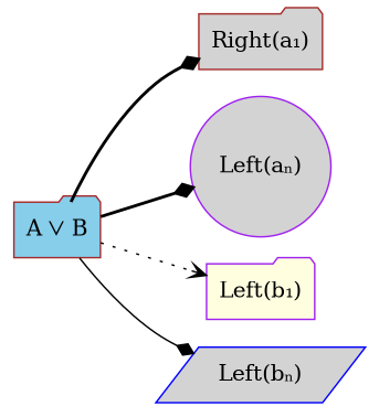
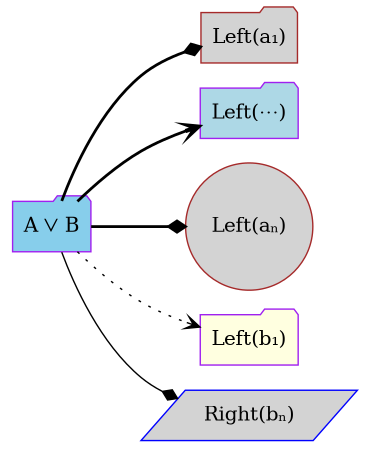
  digraph {
    rankdir=LR
    node [color=purple fillcolor=lightgrey shape=folder style=filled]
    edge [arrowhead=diamond style=bold]
-   n1 [color=brown fillcolor=skyblue label="A ⋁ B"]
-   n2 [color=brown label="Right(a₁)"]
-   n4 [label="Left(aₙ)" shape=circle]
+   n1 [fillcolor=skyblue label="A ⋁ B"]
+   n2 [color=brown label="Left(a₁)"]
+   n3 [fillcolor=lightblue label="Left(⋯)"]
+   n4 [color=brown label="Left(aₙ)" shape=circle]
    n5 [fillcolor=lightyellow label="Left(b₁)"]
-   n6 [color=blue label="Left(bₙ)" shape=parallelogram]
+   n6 [color=blue label="Right(bₙ)" shape=parallelogram]
    n1 -> n2
+   n1 -> n3 [arrowhead=vee]
    n1 -> n4
    n1 -> n5 [arrowhead=vee style=dotted]
    n1 -> n6 [style=solid]
  }
